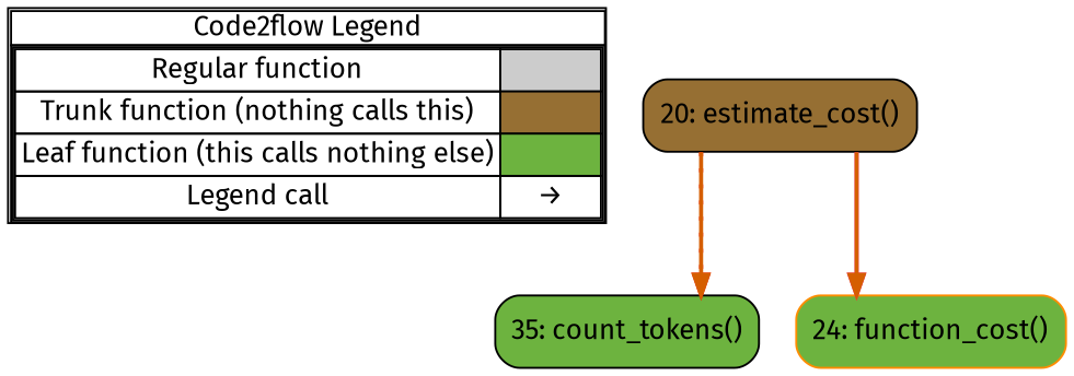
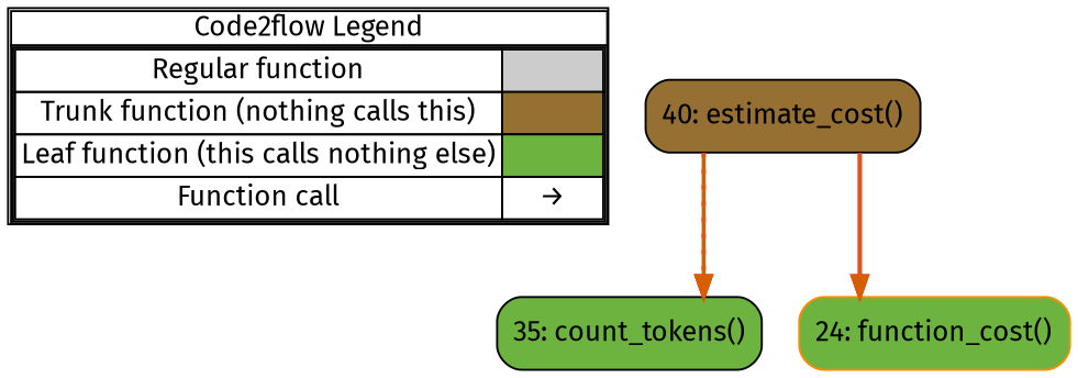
  digraph {
    concentrate=true
    fontname="Fira Sans"
    rankdir=TB
    splines=ortho
    node [fontname="Fira Sans" shape=rect color=black fillcolor="#6db33f" style="rounded,filled"]
    edge [color="#D55E00" fontname="Fira Sans" penwidth=2]
-   n1 [label=<         <table cellspacing="0" cellpadding="0" border="1"><tr><td>Code2flow Legend</td></tr><tr><td>         <table cellspacing="0">         <tr><td>Regular function</td><td width="50px" bgcolor='#cccccc'></td></tr>         <tr><td>Trunk function (nothing calls this)</td><td bgcolor='#966F33'></td></tr>         <tr><td>Leaf function (this calls nothing else)</td><td bgcolor='#6db33f'></td></tr>         <tr><td>Legend call</td><td><font color='black'>&#8594;</font></td></tr>         </table></td></tr></table>         > margin=0 shape=none color="" fillcolor="" style=""]
+   n1 [label=<         <table cellspacing="0" cellpadding="0" border="1"><tr><td>Code2flow Legend</td></tr><tr><td>         <table cellspacing="0">         <tr><td>Regular function</td><td width="50px" bgcolor='#cccccc'></td></tr>         <tr><td>Trunk function (nothing calls this)</td><td bgcolor='#966F33'></td></tr>         <tr><td>Leaf function (this calls nothing else)</td><td bgcolor='#6db33f'></td></tr>         <tr><td>Function call</td><td><font color='black'>&#8594;</font></td></tr>         </table></td></tr></table>         > margin=0 shape=none color="" fillcolor="" style=""]
    n2 [label="35: count_tokens()"]
    n3 [color=darkorange label="24: function_cost()"]
-   n4 [fillcolor="#966F33" label="20: estimate_cost()"]
+   n4 [fillcolor="#966F33" label="40: estimate_cost()"]
    subgraph sub_1 {
      label=legend
      rank=min
      n1
    }
    subgraph sub_2 {
      label="File: costs"
      style=dotted
      n2
      n3
      n4
    }
    n4 -> n2 [color=red style=dotted]
    n4 -> n2
    n4 -> n2
    n4 -> n2
    n4 -> n3 [color=deeppink style=bold]
    n4 -> n3
    n4 -> n3
    n4 -> n3
    n4 -> n3
  }
